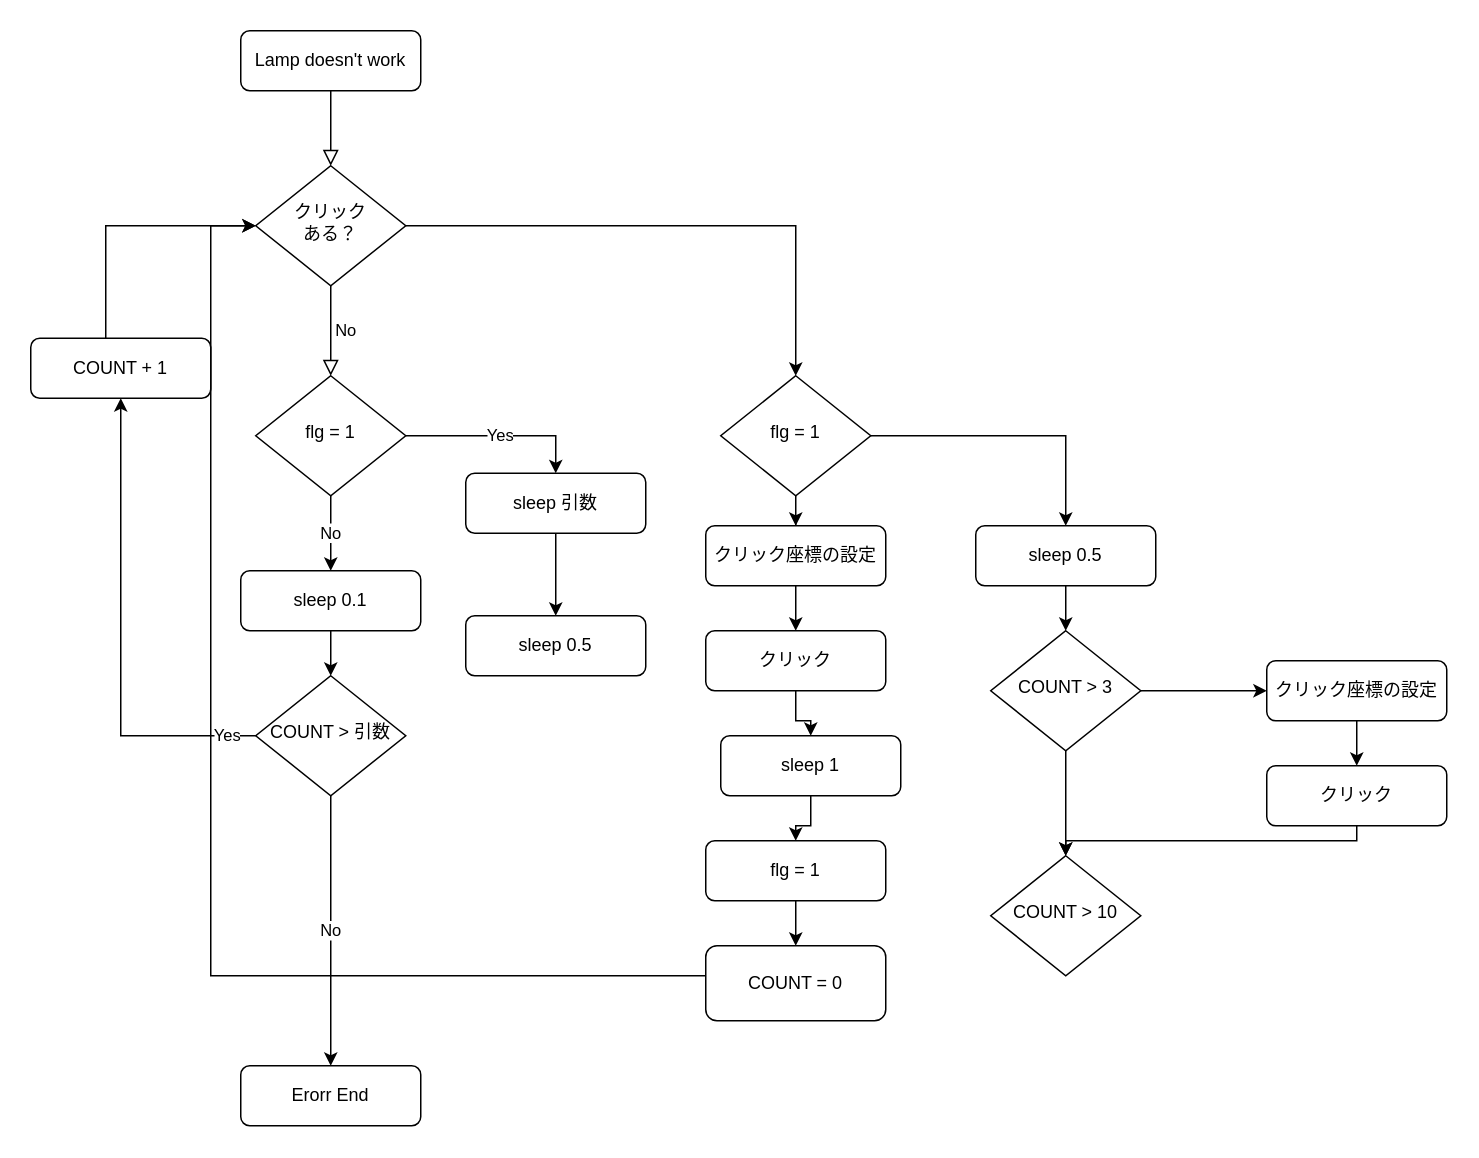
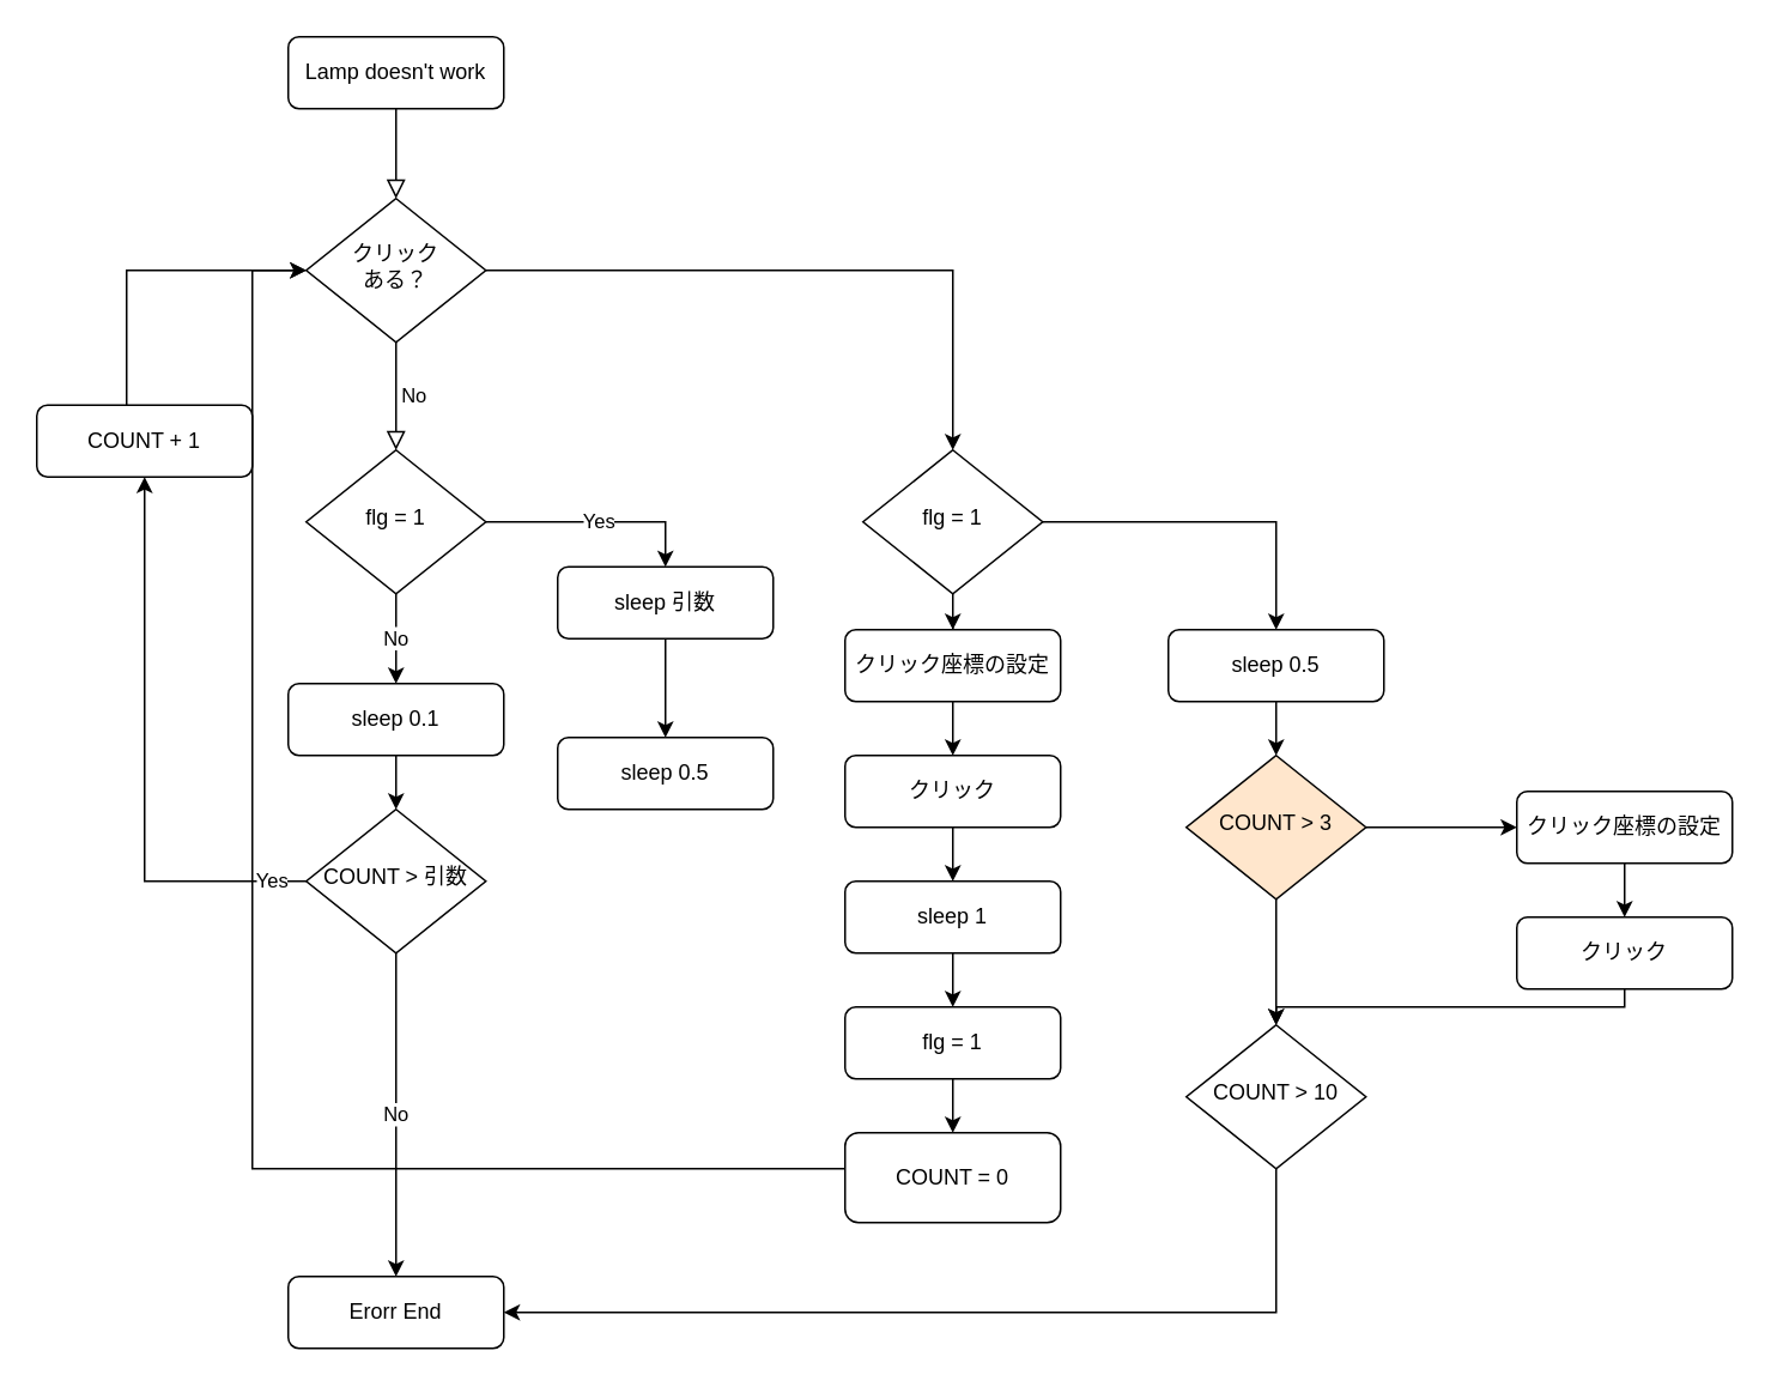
  <mxCell id="0" />
  <mxCell id="1" parent="0" />
  <mxCell id="2" value="" style="rounded=0;html=1;jettySize=auto;orthogonalLoop=1;fontSize=11;endArrow=block;endFill=0;endSize=8;strokeWidth=1;shadow=0;labelBackgroundColor=none;edgeStyle=orthogonalEdgeStyle;" parent="1" source="3" target="6" edge="1"><mxGeometry relative="1" as="geometry" /></mxCell>
  <mxCell id="3" value="Lamp doesn't work" style="rounded=1;whiteSpace=wrap;html=1;fontSize=12;glass=0;strokeWidth=1;shadow=0;" parent="1" vertex="1"><mxGeometry x="160" y="20" width="120" height="40" as="geometry" /></mxCell>
  <mxCell id="4" value="No" style="edgeStyle=orthogonalEdgeStyle;rounded=0;html=1;jettySize=auto;orthogonalLoop=1;fontSize=11;endArrow=block;endFill=0;endSize=8;strokeWidth=1;shadow=0;labelBackgroundColor=none;" parent="1" source="6" target="28" edge="1"><mxGeometry y="10" relative="1" as="geometry"><mxPoint as="offset" /></mxGeometry></mxCell>
  <mxCell id="5" value="" style="edgeStyle=orthogonalEdgeStyle;rounded=0;orthogonalLoop=1;jettySize=auto;html=1;" edge="1" parent="1" source="6" target="9"><mxGeometry relative="1" as="geometry" /></mxCell>
  <mxCell id="6" value="&lt;div&gt;クリック&lt;/div&gt;&lt;div&gt;ある？&lt;br&gt;&lt;/div&gt;" style="rhombus;whiteSpace=wrap;html=1;shadow=0;fontFamily=Helvetica;fontSize=12;align=center;strokeWidth=1;spacing=6;spacingTop=-4;" parent="1" vertex="1"><mxGeometry x="170" y="110" width="100" height="80" as="geometry" /></mxCell>
  <mxCell id="7" style="edgeStyle=orthogonalEdgeStyle;rounded=0;orthogonalLoop=1;jettySize=auto;html=1;entryX=0.5;entryY=0;entryDx=0;entryDy=0;" edge="1" parent="1" source="9" target="13"><mxGeometry relative="1" as="geometry" /></mxCell>
  <mxCell id="8" value="" style="edgeStyle=orthogonalEdgeStyle;rounded=0;orthogonalLoop=1;jettySize=auto;html=1;entryX=0.5;entryY=0;entryDx=0;entryDy=0;" edge="1" parent="1" source="9" target="34"><mxGeometry relative="1" as="geometry"><mxPoint x="660" y="150" as="targetPoint" /></mxGeometry></mxCell>
  <mxCell id="9" value="flg = 1" style="rhombus;whiteSpace=wrap;html=1;shadow=0;fontFamily=Helvetica;fontSize=12;align=center;strokeWidth=1;spacing=6;spacingTop=-4;" vertex="1" parent="1"><mxGeometry x="480" y="250" width="100" height="80" as="geometry" /></mxCell>
  <mxCell id="10" style="edgeStyle=orthogonalEdgeStyle;rounded=0;orthogonalLoop=1;jettySize=auto;html=1;" edge="1" parent="1" source="11" target="19"><mxGeometry relative="1" as="geometry" /></mxCell>
  <mxCell id="11" value="sleep 0.1" style="rounded=1;whiteSpace=wrap;html=1;fontSize=12;glass=0;strokeWidth=1;shadow=0;" parent="1" vertex="1"><mxGeometry x="160" y="380" width="120" height="40" as="geometry" /></mxCell>
  <mxCell id="12" style="edgeStyle=orthogonalEdgeStyle;rounded=0;orthogonalLoop=1;jettySize=auto;html=1;entryX=0.5;entryY=0;entryDx=0;entryDy=0;" edge="1" parent="1" source="13" target="15"><mxGeometry relative="1" as="geometry" /></mxCell>
  <mxCell id="13" value="クリック座標の設定" style="rounded=1;whiteSpace=wrap;html=1;fontSize=12;glass=0;strokeWidth=1;shadow=0;" parent="1" vertex="1"><mxGeometry x="470" y="350" width="120" height="40" as="geometry" /></mxCell>
  <mxCell id="14" style="edgeStyle=orthogonalEdgeStyle;rounded=0;orthogonalLoop=1;jettySize=auto;html=1;entryX=0.5;entryY=0;entryDx=0;entryDy=0;" edge="1" parent="1" source="15" target="17"><mxGeometry relative="1" as="geometry" /></mxCell>
  <mxCell id="15" value="クリック" style="rounded=1;whiteSpace=wrap;html=1;fontSize=12;glass=0;strokeWidth=1;shadow=0;" vertex="1" parent="1"><mxGeometry x="470" y="420" width="120" height="40" as="geometry" /></mxCell>
  <mxCell id="16" style="edgeStyle=orthogonalEdgeStyle;rounded=0;orthogonalLoop=1;jettySize=auto;html=1;entryX=0.5;entryY=0;entryDx=0;entryDy=0;" edge="1" parent="1" source="17" target="25"><mxGeometry relative="1" as="geometry" /></mxCell>
- <mxCell id="17" value="sleep 1" style="rounded=1;whiteSpace=wrap;html=1;fontSize=12;glass=0;strokeWidth=1;shadow=0;" vertex="1" parent="1"><mxGeometry x="480" y="490" width="120" height="40" as="geometry" /></mxCell>
+ <mxCell id="17" value="sleep 1" style="rounded=1;whiteSpace=wrap;html=1;fontSize=12;glass=0;strokeWidth=1;shadow=0;" vertex="1" parent="1"><mxGeometry x="470" y="490" width="120" height="40" as="geometry" /></mxCell>
  <mxCell id="18" value="No" style="edgeStyle=orthogonalEdgeStyle;rounded=0;orthogonalLoop=1;jettySize=auto;html=1;" edge="1" parent="1" source="19" target="22"><mxGeometry relative="1" as="geometry" /></mxCell>
  <mxCell id="19" value="COUNT &amp;gt; 引数" style="rhombus;whiteSpace=wrap;html=1;shadow=0;fontFamily=Helvetica;fontSize=12;align=center;strokeWidth=1;spacing=6;spacingTop=-4;" vertex="1" parent="1"><mxGeometry x="170" y="450" width="100" height="80" as="geometry" /></mxCell>
  <mxCell id="20" style="edgeStyle=orthogonalEdgeStyle;rounded=0;orthogonalLoop=1;jettySize=auto;html=1;entryX=0;entryY=0.5;entryDx=0;entryDy=0;" edge="1" parent="1" source="21" target="6"><mxGeometry relative="1" as="geometry"><Array as="points"><mxPoint x="70" y="150" /></Array></mxGeometry></mxCell>
  <mxCell id="21" value="COUNT + 1" style="rounded=1;whiteSpace=wrap;html=1;fontSize=12;glass=0;strokeWidth=1;shadow=0;" vertex="1" parent="1"><mxGeometry x="20" y="225" width="120" height="40" as="geometry" /></mxCell>
  <mxCell id="22" value="Erorr End" style="rounded=1;whiteSpace=wrap;html=1;fontSize=12;glass=0;strokeWidth=1;shadow=0;" vertex="1" parent="1"><mxGeometry x="160" y="710" width="120" height="40" as="geometry" /></mxCell>
  <mxCell id="23" style="edgeStyle=orthogonalEdgeStyle;rounded=0;orthogonalLoop=1;jettySize=auto;html=1;entryX=0;entryY=0.5;entryDx=0;entryDy=0;exitX=0;exitY=0.5;exitDx=0;exitDy=0;" edge="1" parent="1" source="44" target="6"><mxGeometry relative="1" as="geometry"><Array as="points"><mxPoint x="140" y="650" /><mxPoint x="140" y="150" /></Array></mxGeometry></mxCell>
  <mxCell id="24" style="edgeStyle=orthogonalEdgeStyle;rounded=0;orthogonalLoop=1;jettySize=auto;html=1;entryX=0.5;entryY=0;entryDx=0;entryDy=0;" edge="1" parent="1" source="25" target="44"><mxGeometry relative="1" as="geometry" /></mxCell>
  <mxCell id="25" value="flg = 1" style="rounded=1;whiteSpace=wrap;html=1;fontSize=12;glass=0;strokeWidth=1;shadow=0;" vertex="1" parent="1"><mxGeometry x="470" y="560" width="120" height="40" as="geometry" /></mxCell>
  <mxCell id="26" value="No" style="edgeStyle=orthogonalEdgeStyle;rounded=0;orthogonalLoop=1;jettySize=auto;html=1;entryX=0.5;entryY=0;entryDx=0;entryDy=0;" edge="1" parent="1" source="28" target="11"><mxGeometry relative="1" as="geometry" /></mxCell>
  <mxCell id="27" value="Yes" style="edgeStyle=orthogonalEdgeStyle;rounded=0;orthogonalLoop=1;jettySize=auto;html=1;entryX=0.5;entryY=0;entryDx=0;entryDy=0;" edge="1" parent="1" source="28" target="31"><mxGeometry relative="1" as="geometry"><mxPoint x="350" y="290" as="targetPoint" /></mxGeometry></mxCell>
  <mxCell id="28" value="flg = 1" style="rhombus;whiteSpace=wrap;html=1;shadow=0;fontFamily=Helvetica;fontSize=12;align=center;strokeWidth=1;spacing=6;spacingTop=-4;" vertex="1" parent="1"><mxGeometry x="170" y="250" width="100" height="80" as="geometry" /></mxCell>
  <mxCell id="29" value="Yes" style="edgeStyle=orthogonalEdgeStyle;rounded=0;orthogonalLoop=1;jettySize=auto;html=1;entryX=0.5;entryY=1;entryDx=0;entryDy=0;" edge="1" parent="1" source="19" target="21"><mxGeometry x="-0.879" relative="1" as="geometry"><mxPoint as="offset" /></mxGeometry></mxCell>
  <mxCell id="30" style="edgeStyle=orthogonalEdgeStyle;rounded=0;orthogonalLoop=1;jettySize=auto;html=1;entryX=0.5;entryY=0;entryDx=0;entryDy=0;" edge="1" parent="1" source="31" target="32"><mxGeometry relative="1" as="geometry" /></mxCell>
  <mxCell id="31" value="sleep 引数" style="rounded=1;whiteSpace=wrap;html=1;fontSize=12;glass=0;strokeWidth=1;shadow=0;" vertex="1" parent="1"><mxGeometry x="310" y="315" width="120" height="40" as="geometry" /></mxCell>
  <mxCell id="32" value="sleep 0.5" style="rounded=1;whiteSpace=wrap;html=1;fontSize=12;glass=0;strokeWidth=1;shadow=0;" vertex="1" parent="1"><mxGeometry x="310" y="410" width="120" height="40" as="geometry" /></mxCell>
  <mxCell id="33" style="edgeStyle=orthogonalEdgeStyle;rounded=0;orthogonalLoop=1;jettySize=auto;html=1;entryX=0.5;entryY=0;entryDx=0;entryDy=0;" edge="1" parent="1" source="34" target="41"><mxGeometry relative="1" as="geometry" /></mxCell>
  <mxCell id="34" value="sleep 0.5" style="rounded=1;whiteSpace=wrap;html=1;fontSize=12;glass=0;strokeWidth=1;shadow=0;" vertex="1" parent="1"><mxGeometry x="650" y="350" width="120" height="40" as="geometry" /></mxCell>
  <mxCell id="35" style="edgeStyle=orthogonalEdgeStyle;rounded=0;orthogonalLoop=1;jettySize=auto;html=1;entryX=0.5;entryY=0;entryDx=0;entryDy=0;" edge="1" parent="1" source="36" target="38"><mxGeometry relative="1" as="geometry" /></mxCell>
  <mxCell id="36" value="クリック座標の設定" style="rounded=1;whiteSpace=wrap;html=1;fontSize=12;glass=0;strokeWidth=1;shadow=0;" vertex="1" parent="1"><mxGeometry x="844" y="440" width="120" height="40" as="geometry" /></mxCell>
  <mxCell id="37" style="edgeStyle=orthogonalEdgeStyle;rounded=0;orthogonalLoop=1;jettySize=auto;html=1;entryX=0.5;entryY=0;entryDx=0;entryDy=0;" edge="1" parent="1" source="38" target="43"><mxGeometry relative="1" as="geometry"><Array as="points"><mxPoint x="904" y="560" /><mxPoint x="710" y="560" /></Array></mxGeometry></mxCell>
  <mxCell id="38" value="クリック" style="rounded=1;whiteSpace=wrap;html=1;fontSize=12;glass=0;strokeWidth=1;shadow=0;" vertex="1" parent="1"><mxGeometry x="844" y="510" width="120" height="40" as="geometry" /></mxCell>
  <mxCell id="39" style="edgeStyle=orthogonalEdgeStyle;rounded=0;orthogonalLoop=1;jettySize=auto;html=1;entryX=0.5;entryY=0;entryDx=0;entryDy=0;" edge="1" parent="1" source="41" target="43"><mxGeometry relative="1" as="geometry" /></mxCell>
  <mxCell id="40" style="edgeStyle=orthogonalEdgeStyle;rounded=0;orthogonalLoop=1;jettySize=auto;html=1;entryX=0;entryY=0.5;entryDx=0;entryDy=0;" edge="1" parent="1" source="41" target="36"><mxGeometry relative="1" as="geometry"><mxPoint x="840" y="360" as="targetPoint" /></mxGeometry></mxCell>
- <mxCell id="41" value="COUNT &amp;gt; 3" style="rhombus;whiteSpace=wrap;html=1;shadow=0;fontFamily=Helvetica;fontSize=12;align=center;strokeWidth=1;spacing=6;spacingTop=-4;" vertex="1" parent="1"><mxGeometry x="660" y="420" width="100" height="80" as="geometry" /></mxCell>
+ <mxCell id="41" value="COUNT &amp;gt; 3" style="rhombus;whiteSpace=wrap;html=1;shadow=0;fontFamily=Helvetica;fontSize=12;align=center;strokeWidth=1;spacing=6;spacingTop=-4;fillColor=#ffe6cc;" vertex="1" parent="1"><mxGeometry x="660" y="420" width="100" height="80" as="geometry" /></mxCell>
+ <mxCell id="42" style="edgeStyle=orthogonalEdgeStyle;rounded=0;orthogonalLoop=1;jettySize=auto;html=1;entryX=1;entryY=0.5;entryDx=0;entryDy=0;" edge="1" parent="1" source="43" target="22"><mxGeometry relative="1" as="geometry"><Array as="points"><mxPoint x="710" y="610" /></Array></mxGeometry></mxCell>
  <mxCell id="43" value="COUNT &amp;gt; 10" style="rhombus;whiteSpace=wrap;html=1;shadow=0;fontFamily=Helvetica;fontSize=12;align=center;strokeWidth=1;spacing=6;spacingTop=-4;" vertex="1" parent="1"><mxGeometry x="660" y="570" width="100" height="80" as="geometry" /></mxCell>
  <mxCell id="44" value="COUNT = 0" style="rounded=1;whiteSpace=wrap;html=1;fontSize=12;glass=0;strokeWidth=1;shadow=0;" vertex="1" parent="1"><mxGeometry x="470" y="630" width="120" height="50" as="geometry" /></mxCell>
